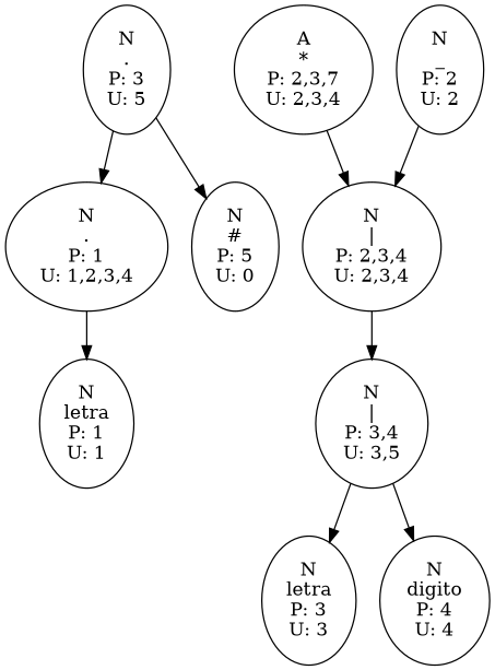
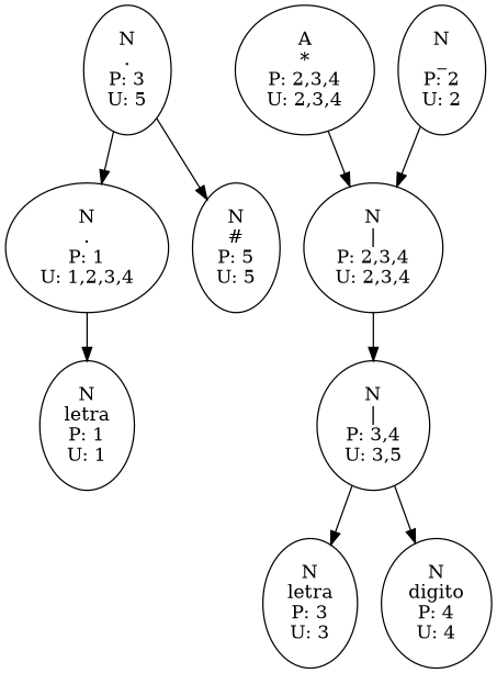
  digraph {
    n1 [label="N\n.\nP: 3\nU: 5"]
    n2 [label="N\n.\nP: 1\nU: 1,2,3,4"]
-   n3 [label="N\n#\nP: 5\nU: 0"]
+   n3 [label="N\n#\nP: 5\nU: 5"]
    n4 [label="N\nletra\nP: 1\nU: 1"]
-   n5 [label="A\n*\nP: 2,3,7\nU: 2,3,4"]
+   n5 [label="A\n*\nP: 2,3,4\nU: 2,3,4"]
    n6 [label="N\n|\nP: 2,3,4\nU: 2,3,4"]
    n7 [label="N\n|\nP: 3,4\nU: 3,5"]
    n8 [label="N\n_\nP: 2\nU: 2"]
    n9 [label="N\nletra\nP: 3\nU: 3"]
    n10 [label="N\ndigito\nP: 4\nU: 4"]
    n1 -> n2
    n1 -> n3
    n2 -> n4
    n5 -> n6
    n6 -> n7
    n7 -> n9
    n7 -> n10
    n8 -> n6
  }
